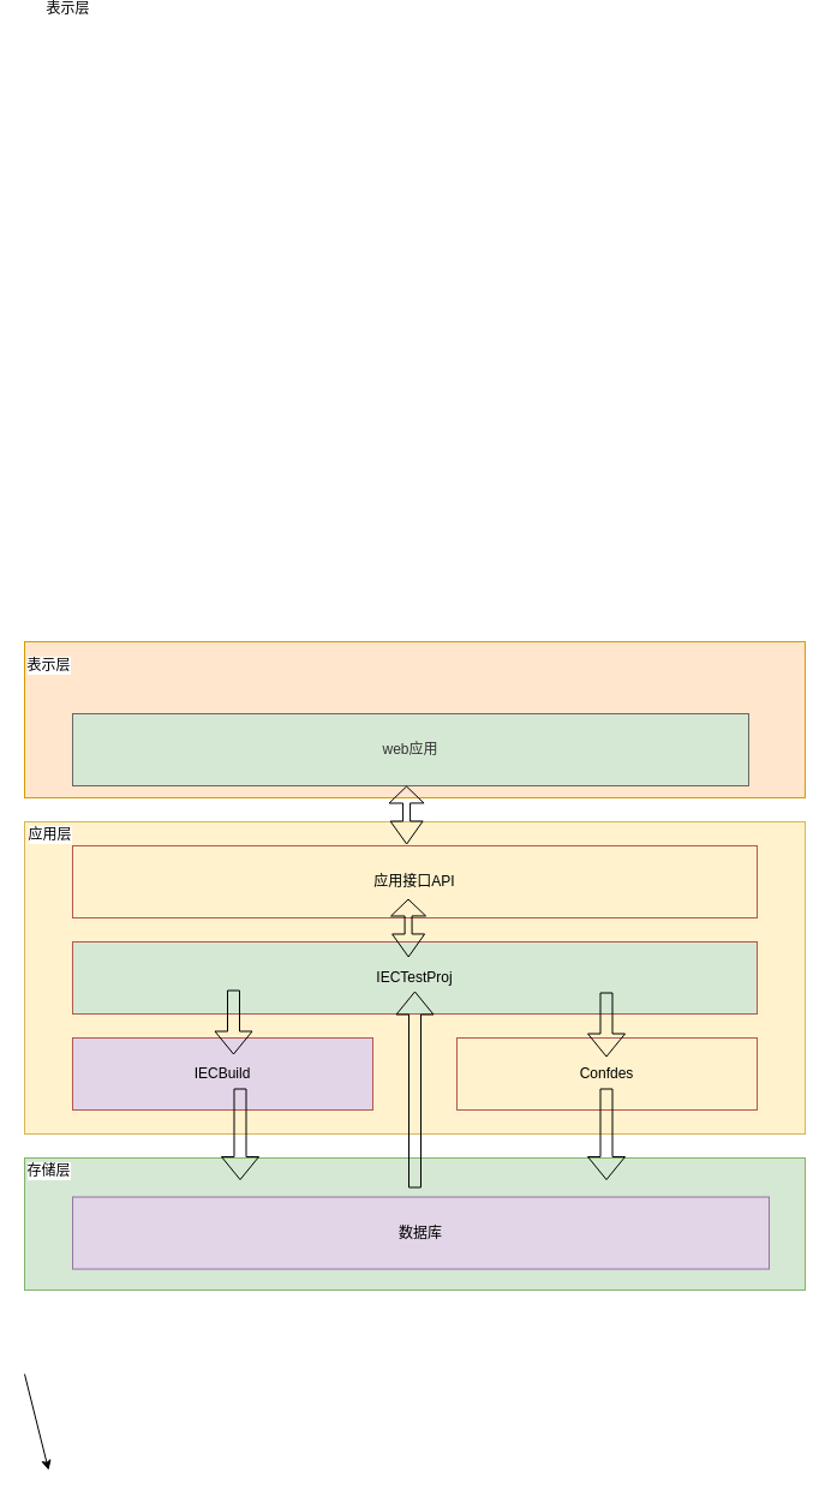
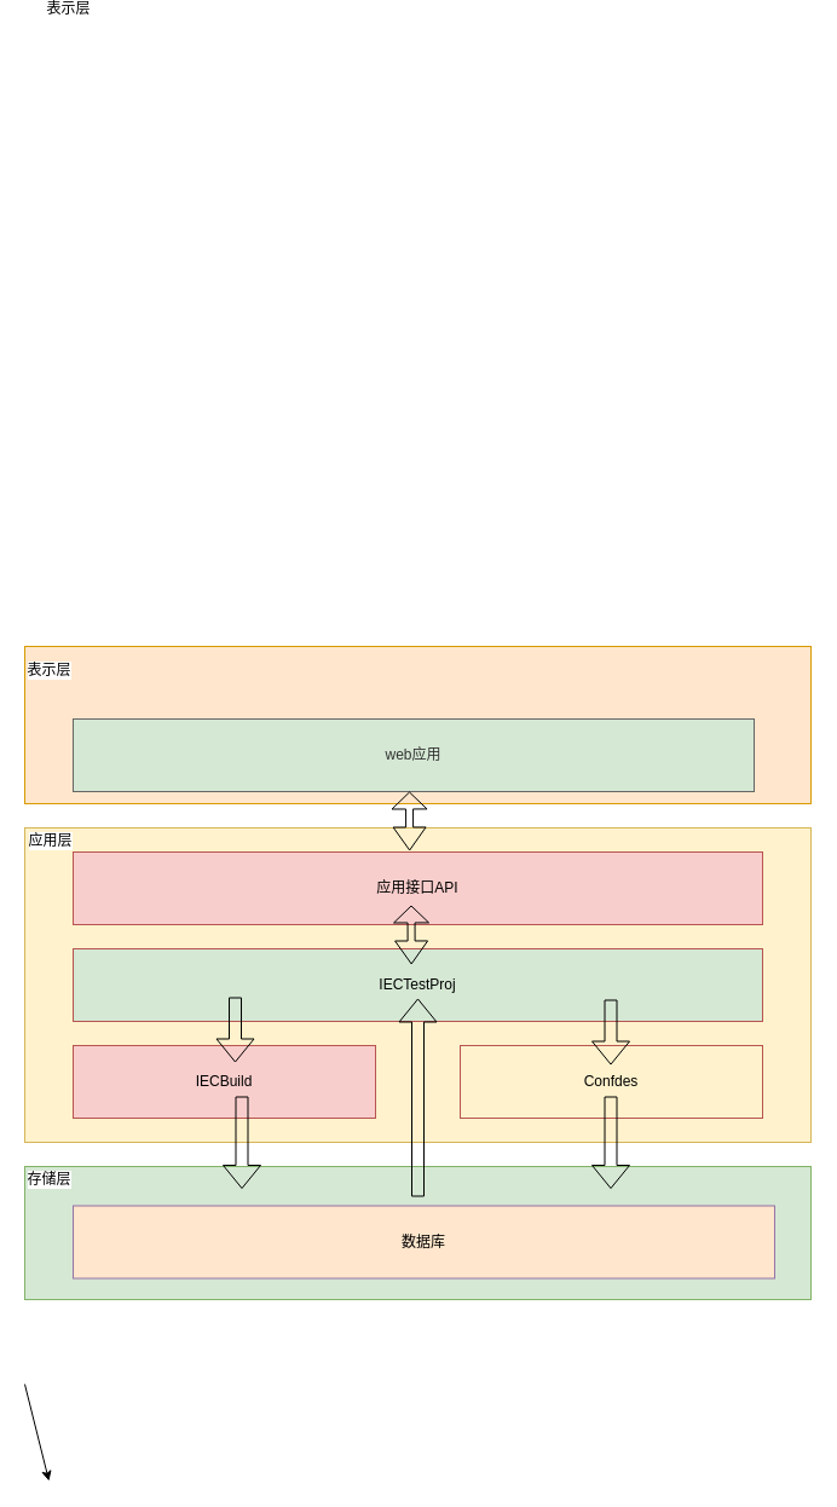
  <mxCell id="0" />
  <mxCell id="1" parent="0" />
  <mxCell id="2" value="" style="rounded=0;whiteSpace=wrap;html=1;fillColor=#d5e8d4;strokeColor=#82b366;" vertex="1" parent="1"><mxGeometry x="20" y="450" width="650" height="110" as="geometry" /></mxCell>
  <mxCell id="3" value="" style="rounded=0;whiteSpace=wrap;html=1;fillColor=#fff2cc;strokeColor=#d6b656;" vertex="1" parent="1"><mxGeometry x="20" y="170" width="650" height="260" as="geometry" /></mxCell>
  <mxCell id="4" value="" style="rounded=0;whiteSpace=wrap;html=1;fillColor=#ffe6cc;strokeColor=#d79b00;" vertex="1" parent="1"><mxGeometry x="20" y="20" width="650" height="130" as="geometry" /></mxCell>
  <mxCell id="5" value="web应用" style="rounded=0;whiteSpace=wrap;html=1;fillColor=#d5e8d4;strokeColor=#666666;fontColor=#333333;" vertex="1" parent="1"><mxGeometry x="60" y="80" width="563" height="60" as="geometry" /></mxCell>
- <mxCell id="6" value="应用接口API" style="rounded=0;whiteSpace=wrap;html=1;fillColor=#fff2cc;strokeColor=#b85450;" vertex="1" parent="1"><mxGeometry x="60" y="190" width="570" height="60" as="geometry" /></mxCell>
- <mxCell id="7" value="IECBuild" style="rounded=0;whiteSpace=wrap;html=1;fillColor=#e1d5e7;strokeColor=#b85450;" vertex="1" parent="1"><mxGeometry x="60" y="350" width="250" height="60" as="geometry" /></mxCell>
+ <mxCell id="6" value="应用接口API" style="rounded=0;whiteSpace=wrap;html=1;fillColor=#f8cecc;strokeColor=#b85450;" vertex="1" parent="1"><mxGeometry x="60" y="190" width="570" height="60" as="geometry" /></mxCell>
+ <mxCell id="7" value="IECBuild" style="rounded=0;whiteSpace=wrap;html=1;fillColor=#f8cecc;strokeColor=#b85450;" vertex="1" parent="1"><mxGeometry x="60" y="350" width="250" height="60" as="geometry" /></mxCell>
  <mxCell id="8" value="Confdes" style="rounded=0;whiteSpace=wrap;html=1;fillColor=#fff2cc;strokeColor=#b85450;" vertex="1" parent="1"><mxGeometry x="380" y="350" width="250" height="60" as="geometry" /></mxCell>
  <mxCell id="9" value="IECTestProj" style="rounded=0;whiteSpace=wrap;html=1;fillColor=#d5e8d4;strokeColor=#b85450;" vertex="1" parent="1"><mxGeometry x="60" y="270" width="570" height="60" as="geometry" /></mxCell>
- <mxCell id="10" value="数据库" style="rounded=0;whiteSpace=wrap;html=1;fillColor=#e1d5e7;strokeColor=#9673a6;" vertex="1" parent="1"><mxGeometry x="60" y="482.5" width="580" height="60" as="geometry" /></mxCell>
+ <mxCell id="10" value="数据库" style="rounded=0;whiteSpace=wrap;html=1;fillColor=#ffe6cc;strokeColor=#9673a6;" vertex="1" parent="1"><mxGeometry x="60" y="482.5" width="580" height="60" as="geometry" /></mxCell>
  <mxCell id="11" value="" style="endArrow=classic;html=1;" edge="1" parent="1"><mxGeometry width="50" height="50" relative="1" as="geometry"><mxPoint x="20" y="630" as="sourcePoint" /><mxPoint x="40" y="710" as="targetPoint" /></mxGeometry></mxCell>
  <mxCell id="12" value="表示层" style="text;html=1;resizable=0;points=[];align=center;verticalAlign=middle;labelBackgroundColor=#ffffff;" vertex="1" connectable="0" parent="11"><mxGeometry x="0.34" y="-2" relative="1" as="geometry"><mxPoint x="8.5" y="-644" as="offset" /></mxGeometry></mxCell>
  <mxCell id="13" value="应用层" style="text;html=1;resizable=0;points=[];align=center;verticalAlign=middle;labelBackgroundColor=#ffffff;" vertex="1" connectable="0" parent="11"><mxGeometry x="0.5" y="-2" relative="1" as="geometry"><mxPoint x="7" y="-510.5" as="offset" /></mxGeometry></mxCell>
  <mxCell id="14" value="存储层" style="text;html=1;resizable=0;points=[];align=center;verticalAlign=middle;labelBackgroundColor=#ffffff;" vertex="1" connectable="0" parent="11"><mxGeometry x="-0.559" y="3" relative="1" as="geometry"><mxPoint x="12.5" y="-186.5" as="offset" /></mxGeometry></mxCell>
  <mxCell id="15" value="表示层" style="text;html=1;resizable=0;points=[];align=center;verticalAlign=middle;labelBackgroundColor=#ffffff;" vertex="1" connectable="0" parent="1"><mxGeometry x="60.148" y="50.18" as="geometry"><mxPoint x="-4.5" y="-558" as="offset" /></mxGeometry></mxCell>
  <mxCell id="16" value="表示层" style="text;html=1;resizable=0;points=[];align=center;verticalAlign=middle;labelBackgroundColor=#ffffff;direction=south;" vertex="1" connectable="0" parent="1"><mxGeometry x="60.148" y="50.18" as="geometry"><mxPoint x="-4.5" y="-558" as="offset" /></mxGeometry></mxCell>
  <mxCell id="17" value="表示层" style="text;html=1;resizable=0;points=[];align=center;verticalAlign=middle;labelBackgroundColor=#ffffff;" vertex="1" connectable="0" parent="1"><mxGeometry x="60.148" y="50.18" as="geometry"><mxPoint x="-4.5" y="-558" as="offset" /></mxGeometry></mxCell>
  <mxCell id="18" value="" style="shape=flexArrow;endArrow=classic;startArrow=classic;html=1;exitX=0.488;exitY=-0.017;exitDx=0;exitDy=0;exitPerimeter=0;width=6;endSize=4.32;endWidth=22;" edge="1" parent="1" source="6"><mxGeometry width="50" height="50" relative="1" as="geometry"><mxPoint x="320" y="190" as="sourcePoint" /><mxPoint x="338" y="140" as="targetPoint" /></mxGeometry></mxCell>
  <mxCell id="19" value="" style="shape=flexArrow;endArrow=classic;startArrow=classic;html=1;exitX=0.488;exitY=-0.017;exitDx=0;exitDy=0;exitPerimeter=0;width=6;endSize=4.32;endWidth=22;" edge="1" parent="1"><mxGeometry width="50" height="50" relative="1" as="geometry"><mxPoint x="339.66" y="282.98" as="sourcePoint" /><mxPoint x="339.5" y="234" as="targetPoint" /></mxGeometry></mxCell>
  <mxCell id="20" value="" style="shape=flexArrow;endArrow=classic;html=1;" edge="1" parent="1"><mxGeometry width="50" height="50" relative="1" as="geometry"><mxPoint x="194" y="310" as="sourcePoint" /><mxPoint x="194" y="364" as="targetPoint" /></mxGeometry></mxCell>
  <mxCell id="21" value="" style="shape=flexArrow;endArrow=classic;html=1;" edge="1" parent="1"><mxGeometry width="50" height="50" relative="1" as="geometry"><mxPoint x="504.5" y="312" as="sourcePoint" /><mxPoint x="504.5" y="366" as="targetPoint" /></mxGeometry></mxCell>
  <mxCell id="22" value="" style="shape=flexArrow;endArrow=none;html=1;startArrow=block;endFill=0;" edge="1" parent="1"><mxGeometry width="50" height="50" relative="1" as="geometry"><mxPoint x="345" y="311" as="sourcePoint" /><mxPoint x="345" y="475" as="targetPoint" /></mxGeometry></mxCell>
  <mxCell id="23" value="" style="shape=flexArrow;endArrow=classic;html=1;" edge="1" parent="1"><mxGeometry width="50" height="50" relative="1" as="geometry"><mxPoint x="199.5" y="392" as="sourcePoint" /><mxPoint x="199.5" y="468.5" as="targetPoint" /></mxGeometry></mxCell>
  <mxCell id="24" value="" style="shape=flexArrow;endArrow=classic;html=1;" edge="1" parent="1"><mxGeometry width="50" height="50" relative="1" as="geometry"><mxPoint x="504.5" y="392" as="sourcePoint" /><mxPoint x="504.5" y="468.5" as="targetPoint" /></mxGeometry></mxCell>
